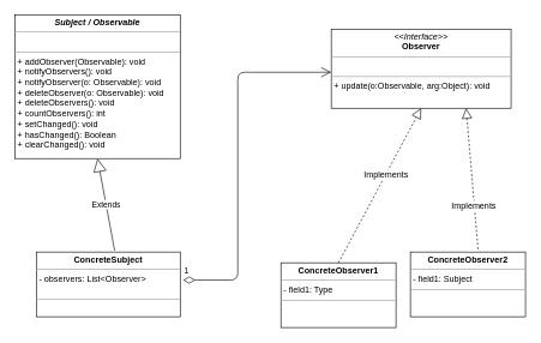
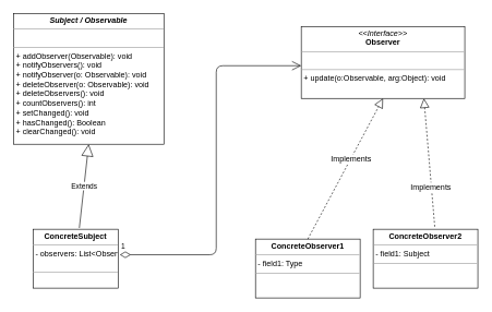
  <mxCell id="0" />
  <mxCell id="1" parent="0" />
  <mxCell id="2" value="&lt;p style=&quot;margin: 0px ; margin-top: 4px ; text-align: center&quot;&gt;&lt;i&gt;&amp;lt;&amp;lt;Interface&amp;gt;&amp;gt;&lt;/i&gt;&lt;br&gt;&lt;b&gt;Observer&lt;/b&gt;&lt;/p&gt;&lt;hr size=&quot;1&quot;&gt;&lt;p style=&quot;margin: 0px ; margin-left: 4px&quot;&gt;&lt;br&gt;&lt;/p&gt;&lt;hr size=&quot;1&quot;&gt;&lt;p style=&quot;margin: 0px ; margin-left: 4px&quot;&gt;+ update(o:Observable, arg:Object): void&lt;br&gt;&lt;/p&gt;" style="verticalAlign=top;align=left;overflow=fill;fontSize=12;fontFamily=Helvetica;html=1;" vertex="1" parent="1"><mxGeometry x="460" y="40" width="250" height="110" as="geometry" /></mxCell>
  <mxCell id="3" value="&lt;p style=&quot;margin: 0px ; margin-top: 4px ; text-align: center&quot;&gt;&lt;b&gt;&lt;i&gt;Subject / Observable&lt;/i&gt;&lt;/b&gt;&lt;/p&gt;&lt;hr size=&quot;1&quot;&gt;&lt;p style=&quot;margin: 0px ; margin-left: 4px&quot;&gt;&lt;br&gt;&lt;/p&gt;&lt;hr size=&quot;1&quot;&gt;&lt;p style=&quot;margin: 0px ; margin-left: 4px&quot;&gt;+ addObserver(Observable): void&lt;br&gt;&lt;/p&gt;&lt;p style=&quot;margin: 0px ; margin-left: 4px&quot;&gt;+ notifyObservers(): void&lt;br&gt;&lt;/p&gt;&lt;p style=&quot;margin: 0px ; margin-left: 4px&quot;&gt;+ notifyObserver(o: Observable): void&lt;br&gt;&lt;/p&gt;&lt;p style=&quot;margin: 0px ; margin-left: 4px&quot;&gt;+ deleteObserver(o: Observable): void&lt;br&gt;&lt;/p&gt;&lt;p style=&quot;margin: 0px ; margin-left: 4px&quot;&gt;+ deleteObservers(): void&lt;br&gt;&lt;/p&gt;&lt;p style=&quot;margin: 0px ; margin-left: 4px&quot;&gt;+ countObservers(): int&lt;br&gt;&lt;/p&gt;&lt;p style=&quot;margin: 0px ; margin-left: 4px&quot;&gt;+ setChanged(): void&lt;br&gt;&lt;/p&gt;&lt;p style=&quot;margin: 0px ; margin-left: 4px&quot;&gt;+ hasChanged(): Boolean&lt;br&gt;&lt;/p&gt;&lt;p style=&quot;margin: 0px ; margin-left: 4px&quot;&gt;+ clearChanged(): void&lt;br&gt;&lt;/p&gt;" style="verticalAlign=top;align=left;overflow=fill;fontSize=12;fontFamily=Helvetica;html=1;" vertex="1" parent="1"><mxGeometry x="20" y="20" width="230" height="200" as="geometry" /></mxCell>
  <mxCell id="4" value="&lt;p style=&quot;margin: 0px ; margin-top: 4px ; text-align: center&quot;&gt;&lt;b&gt;ConcreteObserver1&lt;/b&gt;&lt;/p&gt;&lt;hr size=&quot;1&quot;&gt;&lt;p style=&quot;margin: 0px ; margin-left: 4px&quot;&gt;- field1: Type&lt;/p&gt;&lt;hr size=&quot;1&quot;&gt;&lt;p style=&quot;margin: 0px ; margin-left: 4px&quot;&gt;&lt;br&gt;&lt;/p&gt;" style="verticalAlign=top;align=left;overflow=fill;fontSize=12;fontFamily=Helvetica;html=1;" vertex="1" parent="1"><mxGeometry x="390" y="365" width="160" height="90" as="geometry" /></mxCell>
  <mxCell id="5" value="&lt;p style=&quot;margin: 0px ; margin-top: 4px ; text-align: center&quot;&gt;&lt;b&gt;ConcreteObserver2&lt;/b&gt;&lt;br&gt;&lt;/p&gt;&lt;hr size=&quot;1&quot;&gt;&lt;p style=&quot;margin: 0px ; margin-left: 4px&quot;&gt;- field1: Subject&lt;/p&gt;&lt;hr size=&quot;1&quot;&gt;&lt;p style=&quot;margin: 0px ; margin-left: 4px&quot;&gt;&lt;br&gt;&lt;/p&gt;" style="verticalAlign=top;align=left;overflow=fill;fontSize=12;fontFamily=Helvetica;html=1;" vertex="1" parent="1"><mxGeometry x="570" y="350" width="160" height="90" as="geometry" /></mxCell>
  <mxCell id="6" value="" style="endArrow=block;dashed=1;endFill=0;endSize=12;html=1;exitX=0.5;exitY=0;exitDx=0;exitDy=0;entryX=0.5;entryY=1;entryDx=0;entryDy=0;" edge="1" parent="1" source="4" target="2"><mxGeometry width="160" relative="1" as="geometry"><mxPoint x="80" y="390" as="sourcePoint" /><mxPoint x="240" y="390" as="targetPoint" /><Array as="points" /></mxGeometry></mxCell>
  <mxCell id="7" value="Implements" style="text;html=1;resizable=0;points=[];align=center;verticalAlign=middle;labelBackgroundColor=#ffffff;" vertex="1" connectable="0" parent="6"><mxGeometry x="0.138" y="-1" relative="1" as="geometry"><mxPoint x="-1" as="offset" /></mxGeometry></mxCell>
  <mxCell id="8" value="" style="endArrow=block;dashed=1;endFill=0;endSize=12;html=1;exitX=0.588;exitY=-0.044;exitDx=0;exitDy=0;exitPerimeter=0;entryX=0.75;entryY=1;entryDx=0;entryDy=0;" edge="1" parent="1" source="5" target="2"><mxGeometry width="160" relative="1" as="geometry"><mxPoint x="80" y="460" as="sourcePoint" /><mxPoint x="580" y="190" as="targetPoint" /></mxGeometry></mxCell>
  <mxCell id="9" value="Implements" style="text;html=1;resizable=0;points=[];align=center;verticalAlign=middle;labelBackgroundColor=#ffffff;" vertex="1" connectable="0" parent="8"><mxGeometry x="-0.377" y="1" relative="1" as="geometry"><mxPoint as="offset" /></mxGeometry></mxCell>
- <mxCell id="10" value="&lt;p style=&quot;margin: 0px ; margin-top: 4px ; text-align: center&quot;&gt;&lt;b&gt;ConcreteSubject&lt;/b&gt;&lt;/p&gt;&lt;hr size=&quot;1&quot;&gt;&lt;p style=&quot;margin: 0px ; margin-left: 4px&quot;&gt;- observers: List&amp;lt;Observer&amp;gt;&lt;br&gt;&lt;/p&gt;&lt;div&gt;&lt;br&gt;&lt;/div&gt;&lt;hr size=&quot;1&quot;&gt;&lt;p style=&quot;margin: 0px ; margin-left: 4px&quot;&gt;&lt;br&gt;&lt;/p&gt;" style="verticalAlign=top;align=left;overflow=fill;fontSize=12;fontFamily=Helvetica;html=1;" vertex="1" parent="1"><mxGeometry x="50" y="350" width="200" height="90" as="geometry" /></mxCell>
+ <mxCell id="10" value="&lt;p style=&quot;margin: 0px ; margin-top: 4px ; text-align: center&quot;&gt;&lt;b&gt;ConcreteSubject&lt;/b&gt;&lt;/p&gt;&lt;hr size=&quot;1&quot;&gt;&lt;p style=&quot;margin: 0px ; margin-left: 4px&quot;&gt;- observers: List&amp;lt;Observer&amp;gt;&lt;br&gt;&lt;/p&gt;&lt;div&gt;&lt;br&gt;&lt;/div&gt;&lt;hr size=&quot;1&quot;&gt;&lt;p style=&quot;margin: 0px ; margin-left: 4px&quot;&gt;&lt;br&gt;&lt;/p&gt;" style="verticalAlign=top;align=left;overflow=fill;fontSize=12;fontFamily=Helvetica;html=1;" vertex="1" parent="1"><mxGeometry x="50" y="350" width="130" height="90" as="geometry" /></mxCell>
  <mxCell id="11" value="Extends" style="endArrow=block;endSize=16;endFill=0;html=1;exitX=0.544;exitY=-0.022;exitDx=0;exitDy=0;exitPerimeter=0;entryX=0.5;entryY=1;entryDx=0;entryDy=0;" edge="1" parent="1" source="10" target="3"><mxGeometry width="160" relative="1" as="geometry"><mxPoint x="20" y="460" as="sourcePoint" /><mxPoint x="180" y="460" as="targetPoint" /></mxGeometry></mxCell>
  <mxCell id="12" value="1" style="endArrow=open;html=1;endSize=12;startArrow=diamondThin;startSize=14;startFill=0;edgeStyle=orthogonalEdgeStyle;align=left;verticalAlign=bottom;exitX=1.02;exitY=0.433;exitDx=0;exitDy=0;exitPerimeter=0;" edge="1" parent="1" source="10"><mxGeometry x="-1" y="3" relative="1" as="geometry"><mxPoint x="290" y="210" as="sourcePoint" /><mxPoint x="460" y="100" as="targetPoint" /><Array as="points"><mxPoint x="330" y="389" /><mxPoint x="330" y="100" /></Array></mxGeometry></mxCell>
